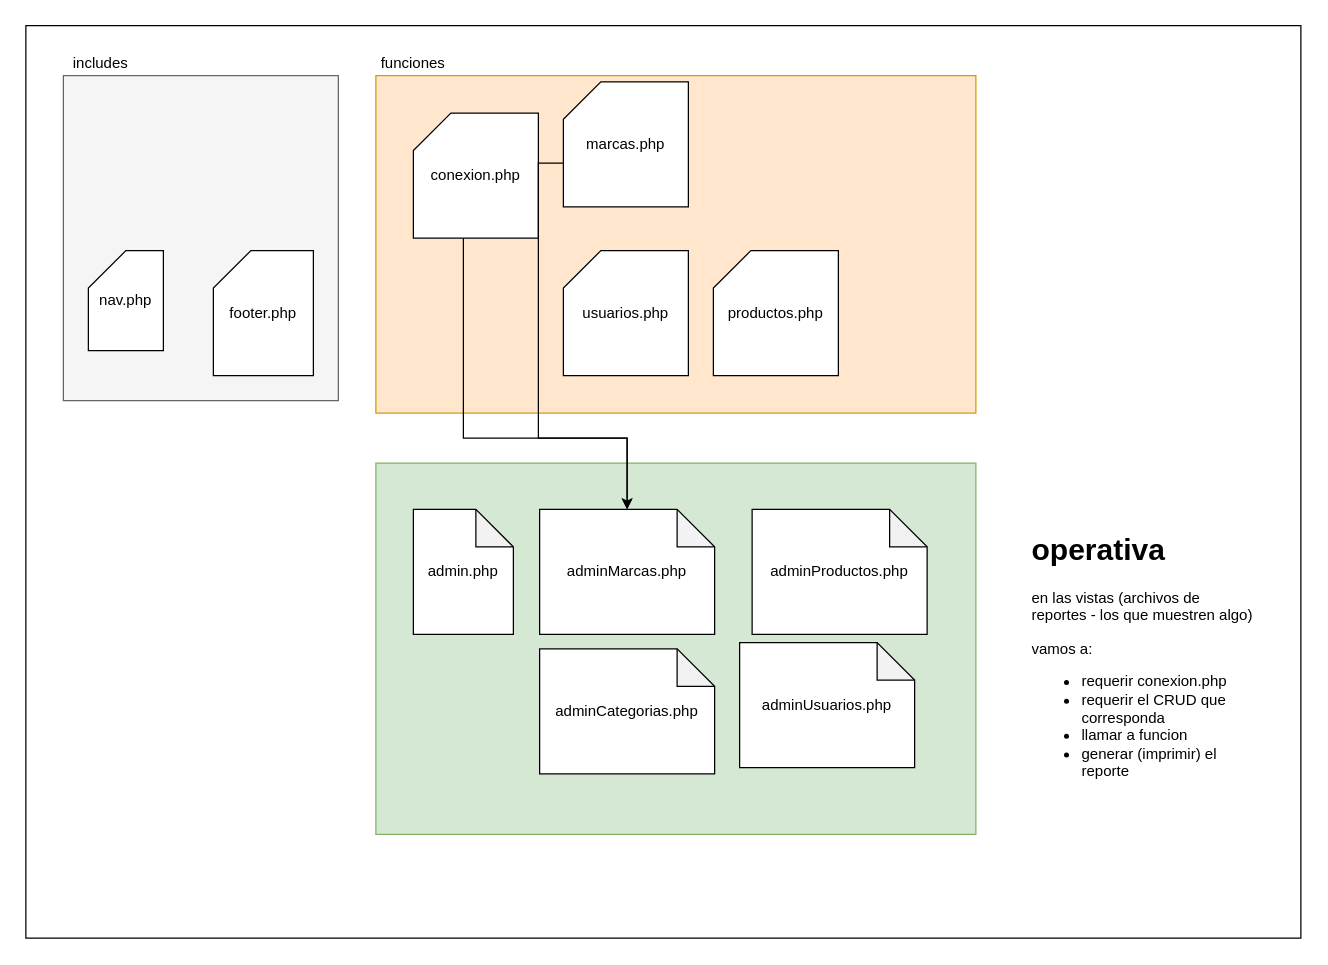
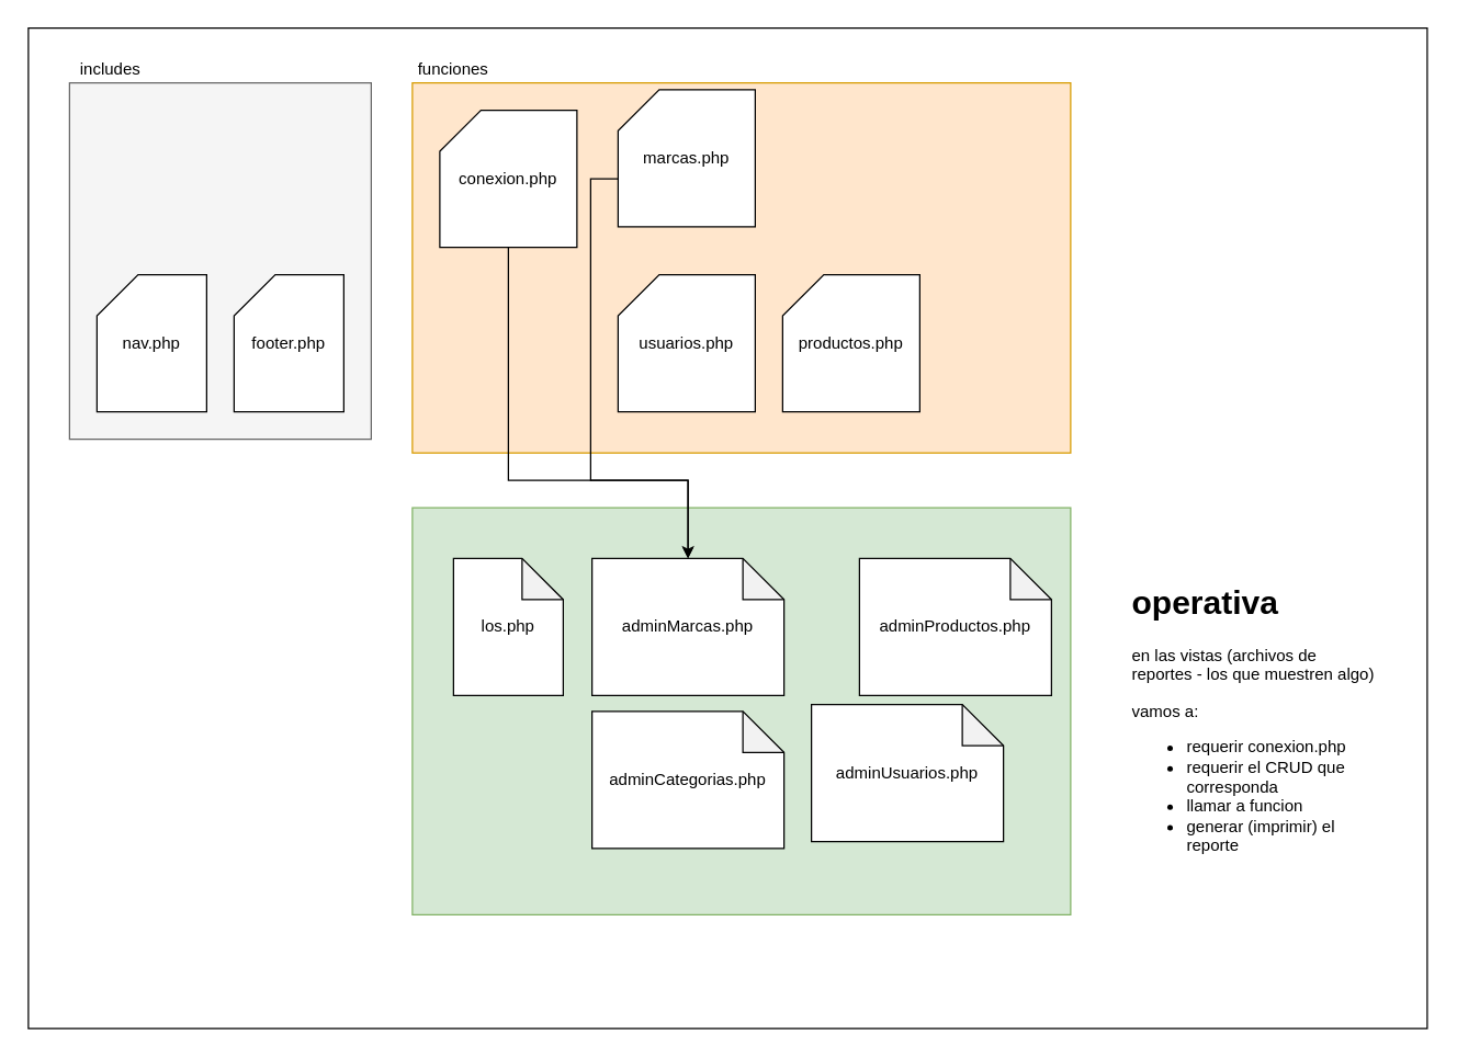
  <mxCell id="0" />
  <mxCell id="1" parent="0" />
  <mxCell id="2" value="" style="rounded=0;whiteSpace=wrap;html=1;" parent="1" vertex="1"><mxGeometry width="1020" height="730" as="geometry" x="20" y="20" /></mxCell>
  <mxCell id="3" value="" style="rounded=0;whiteSpace=wrap;html=1;fillColor=#f5f5f5;strokeColor=#666666;fontColor=#333333;" parent="1" vertex="1"><mxGeometry x="50" y="60" width="220" height="260" as="geometry" /></mxCell>
  <mxCell id="4" value="includes" style="text;html=1;strokeColor=none;fillColor=none;align=center;verticalAlign=middle;whiteSpace=wrap;rounded=0;" parent="1" vertex="1"><mxGeometry x="60" y="40" width="40" height="20" as="geometry" /></mxCell>
- <mxCell id="5" value="nav.php" style="shape=card;whiteSpace=wrap;html=1;" parent="1" vertex="1"><mxGeometry x="70" y="200" width="60" height="80" as="geometry" /></mxCell>
+ <mxCell id="5" value="nav.php" style="shape=card;whiteSpace=wrap;html=1;" parent="1" vertex="1"><mxGeometry x="70" y="200" width="80" height="100" as="geometry" /></mxCell>
  <mxCell id="6" value="footer.php" style="shape=card;whiteSpace=wrap;html=1;" parent="1" vertex="1"><mxGeometry x="170" y="200" width="80" height="100" as="geometry" /></mxCell>
  <mxCell id="7" value="" style="rounded=0;whiteSpace=wrap;html=1;fillColor=#d5e8d4;strokeColor=#82b366;" parent="1" vertex="1"><mxGeometry x="300" y="370" width="480" height="297" as="geometry" /></mxCell>
- <mxCell id="8" value="admin.php" style="shape=note;whiteSpace=wrap;html=1;backgroundOutline=1;darkOpacity=0.05;" parent="1" vertex="1"><mxGeometry x="330" y="407" width="80" height="100" as="geometry" /></mxCell>
+ <mxCell id="8" value="los.php" style="shape=note;whiteSpace=wrap;html=1;backgroundOutline=1;darkOpacity=0.05;" parent="1" vertex="1"><mxGeometry x="330" y="407" width="80" height="100" as="geometry" /></mxCell>
  <mxCell id="9" value="adminMarcas.php" style="shape=note;whiteSpace=wrap;html=1;backgroundOutline=1;darkOpacity=0.05;" parent="1" vertex="1"><mxGeometry x="431" y="407" width="140" height="100" as="geometry" /></mxCell>
  <mxCell id="10" value="adminCategorias.php" style="shape=note;whiteSpace=wrap;html=1;backgroundOutline=1;darkOpacity=0.05;" parent="1" vertex="1"><mxGeometry x="431" y="518.5" width="140" height="100" as="geometry" /></mxCell>
  <mxCell id="11" value="adminUsuarios.php" style="shape=note;whiteSpace=wrap;html=1;backgroundOutline=1;darkOpacity=0.05;" parent="1" vertex="1"><mxGeometry x="591" y="513.5" width="140" height="100" as="geometry" /></mxCell>
- <mxCell id="12" value="adminProductos.php" style="shape=note;whiteSpace=wrap;html=1;backgroundOutline=1;darkOpacity=0.05;" parent="1" vertex="1"><mxGeometry x="601" y="407" width="140" height="100" as="geometry" /></mxCell>
+ <mxCell id="12" value="adminProductos.php" style="shape=note;whiteSpace=wrap;html=1;backgroundOutline=1;darkOpacity=0.05;" parent="1" vertex="1"><mxGeometry x="626" y="407" width="140" height="100" as="geometry" /></mxCell>
  <mxCell id="13" value="" style="rounded=0;whiteSpace=wrap;html=1;fillColor=#ffe6cc;strokeColor=#d79b00;" parent="1" vertex="1"><mxGeometry x="300" y="60" width="480" height="270" as="geometry" /></mxCell>
  <mxCell id="14" value="funciones" style="text;html=1;strokeColor=none;fillColor=none;align=center;verticalAlign=middle;whiteSpace=wrap;rounded=0;" parent="1" vertex="1"><mxGeometry x="310" y="40" width="40" height="20" as="geometry" /></mxCell>
  <mxCell id="15" style="edgeStyle=orthogonalEdgeStyle;rounded=0;orthogonalLoop=1;jettySize=auto;html=1;endArrow=open;" edge="1" parent="1" source="16" target="9"><mxGeometry relative="1" as="geometry"><Array as="points"><mxPoint x="370" y="350" /><mxPoint x="501" y="350" /></Array></mxGeometry></mxCell>
- <mxCell id="16" value="conexion.php" style="shape=card;whiteSpace=wrap;html=1;" parent="1" vertex="1"><mxGeometry x="330" y="90" width="100" height="100" as="geometry" /></mxCell>
+ <mxCell id="16" value="conexion.php" style="shape=card;whiteSpace=wrap;html=1;" parent="1" vertex="1"><mxGeometry x="320" y="80" width="100" height="100" as="geometry" /></mxCell>
  <mxCell id="17" style="edgeStyle=orthogonalEdgeStyle;rounded=0;orthogonalLoop=1;jettySize=auto;html=1;" edge="1" parent="1" source="18" target="9"><mxGeometry relative="1" as="geometry"><Array as="points"><mxPoint x="430" y="130" /><mxPoint x="430" y="350" /><mxPoint x="501" y="350" /></Array></mxGeometry></mxCell>
  <mxCell id="18" value="marcas.php" style="shape=card;whiteSpace=wrap;html=1;" parent="1" vertex="1"><mxGeometry x="450" y="65" width="100" height="100" as="geometry" /></mxCell>
  <mxCell id="19" value="usuarios.php" style="shape=card;whiteSpace=wrap;html=1;" parent="1" vertex="1"><mxGeometry x="450" y="200" width="100" height="100" as="geometry" /></mxCell>
  <mxCell id="20" value="productos.php" style="shape=card;whiteSpace=wrap;html=1;" parent="1" vertex="1"><mxGeometry x="570" y="200" width="100" height="100" as="geometry" /></mxCell>
  <mxCell id="21" value="&lt;h1&gt;operativa&lt;/h1&gt;&lt;p&gt;en las vistas (archivos de reportes - los que muestren algo)&lt;/p&gt;&lt;p&gt;vamos a:&lt;/p&gt;&lt;p&gt;&lt;/p&gt;&lt;ul&gt;&lt;li&gt;requerir conexion.php&lt;/li&gt;&lt;li&gt;requerir el CRUD que corresponda&lt;/li&gt;&lt;li&gt;llamar a funcion&lt;/li&gt;&lt;li&gt;generar (imprimir) el reporte&lt;/li&gt;&lt;/ul&gt;&lt;p&gt;&lt;/p&gt;" style="text;html=1;strokeColor=none;fillColor=none;spacing=5;spacingTop=-20;whiteSpace=wrap;overflow=hidden;rounded=0;" parent="1" vertex="1"><mxGeometry x="820" y="420" width="190" height="230" as="geometry" /></mxCell>
